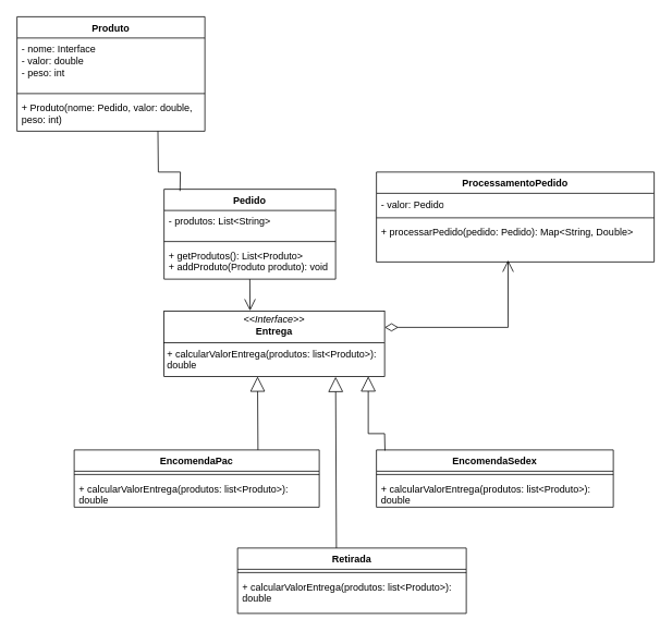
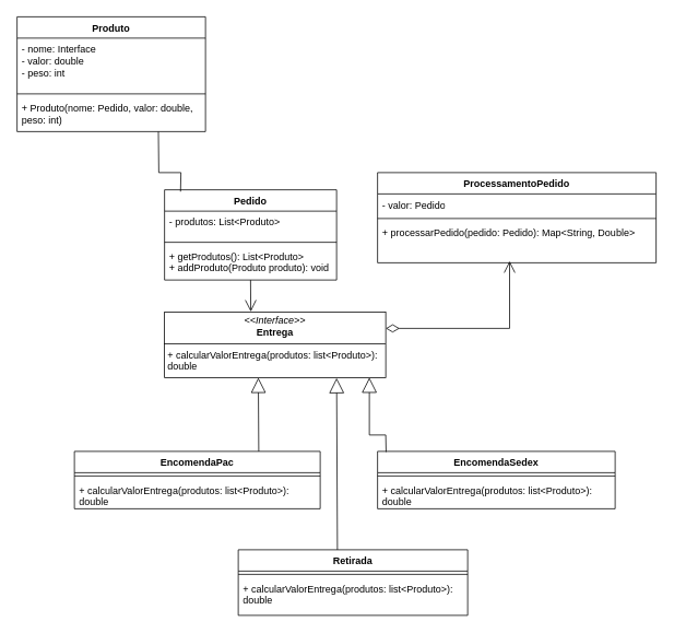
  <mxCell id="0" />
  <mxCell id="1" parent="0" />
  <mxCell id="2" value="&lt;p style=&quot;margin:0px;margin-top:4px;text-align:center;&quot;&gt;&lt;i&gt;&amp;lt;&amp;lt;Interface&amp;gt;&amp;gt;&lt;/i&gt;&lt;br&gt;&lt;b&gt;Entrega&lt;/b&gt;&lt;/p&gt;&lt;hr size=&quot;1&quot; style=&quot;border-style:solid;&quot;&gt;&lt;p style=&quot;margin:0px;margin-left:4px;&quot;&gt;+ calcularValorEntrega(produtos: list&amp;lt;Produto&amp;gt;): double&lt;/p&gt;" style="verticalAlign=top;align=left;overflow=fill;html=1;whiteSpace=wrap;" vertex="1" parent="1"><mxGeometry x="200" y="380" width="270" height="80" as="geometry" /></mxCell>
  <mxCell id="3" value="EncomendaPac" style="swimlane;fontStyle=1;align=center;verticalAlign=top;childLayout=stackLayout;horizontal=1;startSize=26;horizontalStack=0;resizeParent=1;resizeParentMax=0;resizeLast=0;collapsible=1;marginBottom=0;whiteSpace=wrap;html=1;" vertex="1" parent="1"><mxGeometry x="90" y="550" width="300" height="70" as="geometry" /></mxCell>
  <mxCell id="4" value="" style="line;strokeWidth=1;fillColor=none;align=left;verticalAlign=middle;spacingTop=-1;spacingLeft=3;spacingRight=3;rotatable=0;labelPosition=right;points=[];portConstraint=eastwest;strokeColor=inherit;" vertex="1" parent="3"><mxGeometry y="26" width="300" height="8" as="geometry" /></mxCell>
  <mxCell id="5" value="+ calcularValorEntrega(produtos: list&amp;lt;Produto&amp;gt;): double" style="text;strokeColor=none;fillColor=none;align=left;verticalAlign=top;spacingLeft=4;spacingRight=4;overflow=hidden;rotatable=0;points=[[0,0.5],[1,0.5]];portConstraint=eastwest;whiteSpace=wrap;html=1;" vertex="1" parent="3"><mxGeometry y="34" width="300" height="36" as="geometry" /></mxCell>
  <mxCell id="6" value="EncomendaSedex" style="swimlane;fontStyle=1;align=center;verticalAlign=top;childLayout=stackLayout;horizontal=1;startSize=26;horizontalStack=0;resizeParent=1;resizeParentMax=0;resizeLast=0;collapsible=1;marginBottom=0;whiteSpace=wrap;html=1;" vertex="1" parent="1"><mxGeometry x="460" y="550" width="290" height="70" as="geometry" /></mxCell>
  <mxCell id="7" value="" style="line;strokeWidth=1;fillColor=none;align=left;verticalAlign=middle;spacingTop=-1;spacingLeft=3;spacingRight=3;rotatable=0;labelPosition=right;points=[];portConstraint=eastwest;strokeColor=inherit;" vertex="1" parent="6"><mxGeometry y="26" width="290" height="8" as="geometry" /></mxCell>
  <mxCell id="8" value="+ calcularValorEntrega(produtos: list&amp;lt;Produto&amp;gt;): double" style="text;strokeColor=none;fillColor=none;align=left;verticalAlign=top;spacingLeft=4;spacingRight=4;overflow=hidden;rotatable=0;points=[[0,0.5],[1,0.5]];portConstraint=eastwest;whiteSpace=wrap;html=1;" vertex="1" parent="6"><mxGeometry y="34" width="290" height="36" as="geometry" /></mxCell>
  <mxCell id="9" value="Retirada" style="swimlane;fontStyle=1;align=center;verticalAlign=top;childLayout=stackLayout;horizontal=1;startSize=26;horizontalStack=0;resizeParent=1;resizeParentMax=0;resizeLast=0;collapsible=1;marginBottom=0;whiteSpace=wrap;html=1;" vertex="1" parent="1"><mxGeometry x="290" y="670" width="280" height="80" as="geometry" /></mxCell>
  <mxCell id="10" value="" style="line;strokeWidth=1;fillColor=none;align=left;verticalAlign=middle;spacingTop=-1;spacingLeft=3;spacingRight=3;rotatable=0;labelPosition=right;points=[];portConstraint=eastwest;strokeColor=inherit;" vertex="1" parent="9"><mxGeometry y="26" width="280" height="8" as="geometry" /></mxCell>
  <mxCell id="11" value="+ calcularValorEntrega(produtos: list&amp;lt;Produto&amp;gt;): double" style="text;strokeColor=none;fillColor=none;align=left;verticalAlign=top;spacingLeft=4;spacingRight=4;overflow=hidden;rotatable=0;points=[[0,0.5],[1,0.5]];portConstraint=eastwest;whiteSpace=wrap;html=1;" vertex="1" parent="9"><mxGeometry y="34" width="280" height="46" as="geometry" /></mxCell>
  <mxCell id="12" value="Produto" style="swimlane;fontStyle=1;align=center;verticalAlign=top;childLayout=stackLayout;horizontal=1;startSize=26;horizontalStack=0;resizeParent=1;resizeParentMax=0;resizeLast=0;collapsible=1;marginBottom=0;whiteSpace=wrap;html=1;" vertex="1" parent="1"><mxGeometry y="20" width="230" height="140" as="geometry" x="20" /></mxCell>
  <mxCell id="13" value="- nome: Interface&lt;div&gt;- valor: double&lt;/div&gt;&lt;div&gt;- peso: int&lt;/div&gt;" style="text;strokeColor=none;fillColor=none;align=left;verticalAlign=top;spacingLeft=4;spacingRight=4;overflow=hidden;rotatable=0;points=[[0,0.5],[1,0.5]];portConstraint=eastwest;whiteSpace=wrap;html=1;" vertex="1" parent="12"><mxGeometry y="26" width="230" height="64" as="geometry" /></mxCell>
  <mxCell id="14" value="" style="line;strokeWidth=1;fillColor=none;align=left;verticalAlign=middle;spacingTop=-1;spacingLeft=3;spacingRight=3;rotatable=0;labelPosition=right;points=[];portConstraint=eastwest;strokeColor=inherit;" vertex="1" parent="12"><mxGeometry y="90" width="230" height="8" as="geometry" /></mxCell>
  <mxCell id="15" value="+ Produto(nome: Pedido, valor: double, peso: int)" style="text;strokeColor=none;fillColor=none;align=left;verticalAlign=top;spacingLeft=4;spacingRight=4;overflow=hidden;rotatable=0;points=[[0,0.5],[1,0.5]];portConstraint=eastwest;whiteSpace=wrap;html=1;" vertex="1" parent="12"><mxGeometry y="98" width="230" height="42" as="geometry" /></mxCell>
  <mxCell id="16" value="ProcessamentoPedido" style="swimlane;fontStyle=1;align=center;verticalAlign=top;childLayout=stackLayout;horizontal=1;startSize=26;horizontalStack=0;resizeParent=1;resizeParentMax=0;resizeLast=0;collapsible=1;marginBottom=0;whiteSpace=wrap;html=1;" vertex="1" parent="1"><mxGeometry x="460" y="210" width="340" height="110" as="geometry" /></mxCell>
  <mxCell id="17" value="- valor: Pedido" style="text;strokeColor=none;fillColor=none;align=left;verticalAlign=top;spacingLeft=4;spacingRight=4;overflow=hidden;rotatable=0;points=[[0,0.5],[1,0.5]];portConstraint=eastwest;whiteSpace=wrap;html=1;" vertex="1" parent="16"><mxGeometry y="26" width="340" height="26" as="geometry" /></mxCell>
  <mxCell id="18" value="" style="line;strokeWidth=1;fillColor=none;align=left;verticalAlign=middle;spacingTop=-1;spacingLeft=3;spacingRight=3;rotatable=0;labelPosition=right;points=[];portConstraint=eastwest;strokeColor=inherit;" vertex="1" parent="16"><mxGeometry y="52" width="340" height="8" as="geometry" /></mxCell>
  <mxCell id="19" value="+ processarPedido(pedido: Pedido): Map&amp;lt;String, Double&amp;gt;" style="text;strokeColor=none;fillColor=none;align=left;verticalAlign=top;spacingLeft=4;spacingRight=4;overflow=hidden;rotatable=0;points=[[0,0.5],[1,0.5]];portConstraint=eastwest;whiteSpace=wrap;html=1;" vertex="1" parent="16"><mxGeometry y="60" width="340" height="50" as="geometry" /></mxCell>
  <mxCell id="20" value="Pedido" style="swimlane;fontStyle=1;align=center;verticalAlign=top;childLayout=stackLayout;horizontal=1;startSize=26;horizontalStack=0;resizeParent=1;resizeParentMax=0;resizeLast=0;collapsible=1;marginBottom=0;whiteSpace=wrap;html=1;" vertex="1" parent="1"><mxGeometry x="200" y="231" width="210" height="110" as="geometry" /></mxCell>
- <mxCell id="21" value="- produtos: List&amp;lt;String&amp;gt;" style="text;strokeColor=none;fillColor=none;align=left;verticalAlign=top;spacingLeft=4;spacingRight=4;overflow=hidden;rotatable=0;points=[[0,0.5],[1,0.5]];portConstraint=eastwest;whiteSpace=wrap;html=1;" vertex="1" parent="20"><mxGeometry y="26" width="210" height="34" as="geometry" /></mxCell>
+ <mxCell id="21" value="- produtos: List&amp;lt;Produto&amp;gt;" style="text;strokeColor=none;fillColor=none;align=left;verticalAlign=top;spacingLeft=4;spacingRight=4;overflow=hidden;rotatable=0;points=[[0,0.5],[1,0.5]];portConstraint=eastwest;whiteSpace=wrap;html=1;" vertex="1" parent="20"><mxGeometry y="26" width="210" height="34" as="geometry" /></mxCell>
  <mxCell id="22" value="" style="line;strokeWidth=1;fillColor=none;align=left;verticalAlign=middle;spacingTop=-1;spacingLeft=3;spacingRight=3;rotatable=0;labelPosition=right;points=[];portConstraint=eastwest;strokeColor=inherit;" vertex="1" parent="20"><mxGeometry y="60" width="210" height="8" as="geometry" /></mxCell>
  <mxCell id="23" value="+ getProdutos(): List&amp;lt;Produto&amp;gt;&lt;div&gt;+ addProduto(Produto produto): void&lt;/div&gt;" style="text;strokeColor=none;fillColor=none;align=left;verticalAlign=top;spacingLeft=4;spacingRight=4;overflow=hidden;rotatable=0;points=[[0,0.5],[1,0.5]];portConstraint=eastwest;whiteSpace=wrap;html=1;" vertex="1" parent="20"><mxGeometry y="68" width="210" height="42" as="geometry" /></mxCell>
  <mxCell id="24" value="&lt;div&gt;&lt;br&gt;&lt;/div&gt;&lt;div&gt;&lt;br&gt;&lt;/div&gt;" style="endArrow=open;html=1;endSize=12;startArrow=diamondThin;startSize=14;startFill=0;edgeStyle=orthogonalEdgeStyle;align=left;verticalAlign=bottom;rounded=0;entryX=0.474;entryY=0.96;entryDx=0;entryDy=0;entryPerimeter=0;" edge="1" parent="1" source="2" target="19"><mxGeometry x="-1" y="3" relative="1" as="geometry"><mxPoint x="694.9" y="366" as="sourcePoint" /><mxPoint x="580" y="454" as="targetPoint" /><Array as="points"><mxPoint x="621" y="400" /></Array></mxGeometry></mxCell>
  <mxCell id="25" value="" style="endArrow=block;endSize=16;endFill=0;html=1;rounded=0;exitX=0.75;exitY=0;exitDx=0;exitDy=0;entryX=0.424;entryY=1.002;entryDx=0;entryDy=0;entryPerimeter=0;" edge="1" parent="1" source="3" target="2"><mxGeometry x="0.004" width="160" relative="1" as="geometry"><mxPoint x="240" y="550" as="sourcePoint" /><mxPoint x="-1860" y="590" as="targetPoint" /><mxPoint as="offset" /></mxGeometry></mxCell>
  <mxCell id="26" value="" style="endArrow=block;endSize=16;endFill=0;html=1;rounded=0;exitX=0.036;exitY=0.011;exitDx=0;exitDy=0;entryX=0.926;entryY=1;entryDx=0;entryDy=0;entryPerimeter=0;exitPerimeter=0;" edge="1" parent="1" source="6" target="2"><mxGeometry x="0.004" width="160" relative="1" as="geometry"><mxPoint x="471" y="555" as="sourcePoint" /><mxPoint x="460" y="500" as="targetPoint" /><mxPoint as="offset" /><Array as="points"><mxPoint x="470" y="530" /><mxPoint x="450" y="530" /></Array></mxGeometry></mxCell>
  <mxCell id="27" value="" style="endArrow=block;endSize=16;endFill=0;html=1;rounded=0;exitX=0.75;exitY=0;exitDx=0;exitDy=0;entryX=0.778;entryY=1.007;entryDx=0;entryDy=0;entryPerimeter=0;" edge="1" parent="1" target="2"><mxGeometry x="0.004" width="160" relative="1" as="geometry"><mxPoint x="411" y="670" as="sourcePoint" /><mxPoint x="410" y="600" as="targetPoint" /><mxPoint as="offset" /></mxGeometry></mxCell>
  <mxCell id="28" value="" style="endArrow=none;endFill=1;endSize=12;html=1;rounded=0;exitX=0.75;exitY=1;exitDx=0;exitDy=0;entryX=0.093;entryY=0.02;entryDx=0;entryDy=0;entryPerimeter=0;" edge="1" parent="1" source="12" target="20"><mxGeometry width="160" relative="1" as="geometry"><mxPoint x="210" y="210" as="sourcePoint" /><mxPoint x="370" y="210" as="targetPoint" /><Array as="points"><mxPoint x="193" y="210" /><mxPoint x="220" y="210" /></Array></mxGeometry></mxCell>
  <mxCell id="29" value="" style="endArrow=open;endFill=1;endSize=12;html=1;rounded=0;exitX=0.5;exitY=1;exitDx=0;exitDy=0;entryX=0.39;entryY=-0.005;entryDx=0;entryDy=0;entryPerimeter=0;" edge="1" parent="1" source="20" target="2"><mxGeometry width="160" relative="1" as="geometry"><mxPoint x="260" y="320" as="sourcePoint" /><mxPoint x="280" y="340" as="targetPoint" /></mxGeometry></mxCell>
